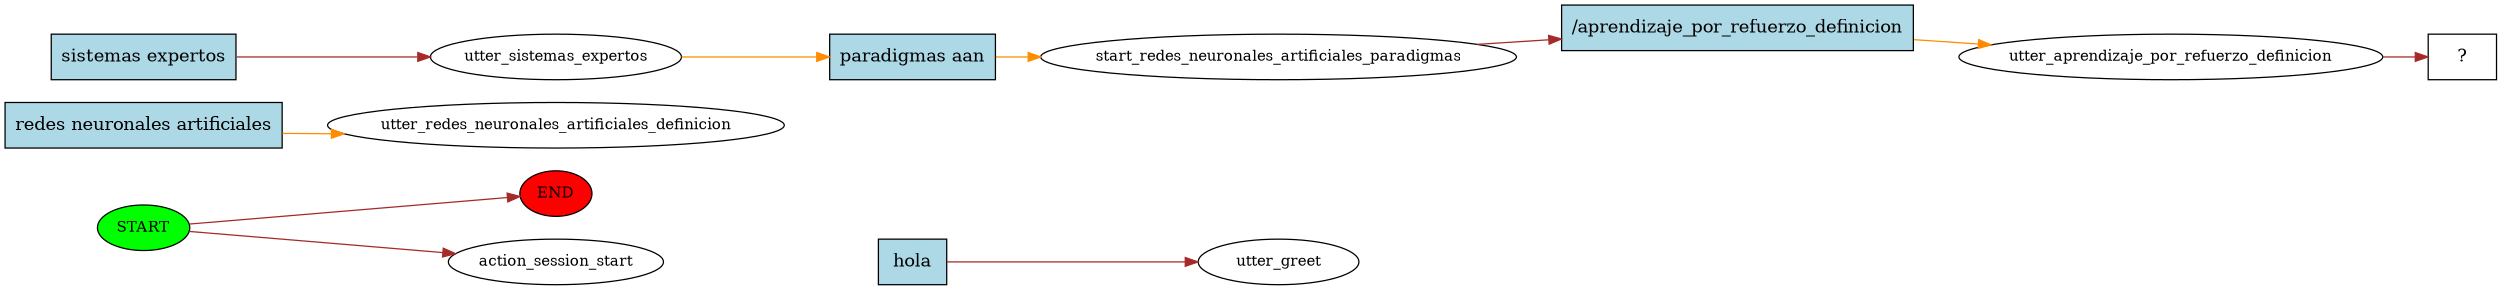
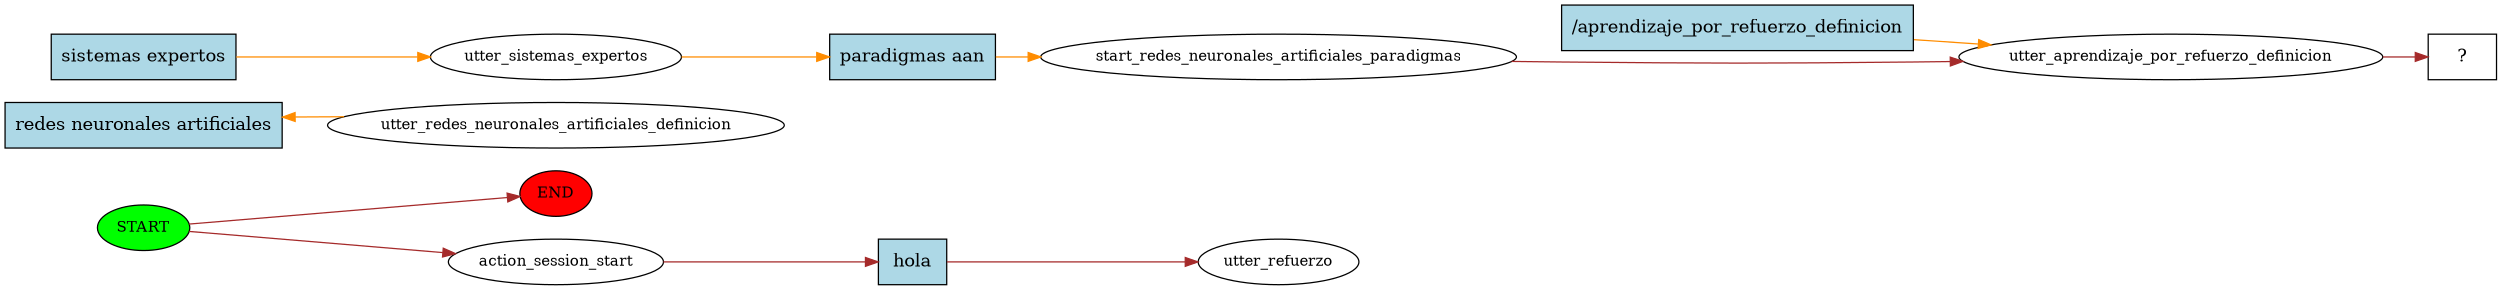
  digraph {
    rankdir=LR
    node [fontsize=12]
    edge [color=brown]
    n1 [fillcolor=green label=START style=filled]
    n2 [fillcolor=red label=END style=filled]
    n3 [label=action_session_start]
    n4 [fillcolor=lightblue label=hola shape=rect style=filled fontsize=""]
-   n5 [label=utter_greet]
+   n5 [label=utter_refuerzo]
    n6 [fillcolor=lightblue label="redes neuronales artificiales" shape=rect style=filled fontsize=""]
    n7 [label=utter_redes_neuronales_artificiales_definicion]
    n8 [fillcolor=lightblue label="sistemas expertos" shape=rect style=filled fontsize=""]
    n9 [label=utter_sistemas_expertos]
    n10 [fillcolor=lightblue label="paradigmas aan" shape=rect style=filled fontsize=""]
    n11 [label=start_redes_neuronales_artificiales_paradigmas]
    n12 [fillcolor=lightblue label="/aprendizaje_por_refuerzo_definicion" shape=rect style=filled fontsize=""]
    n13 [label=utter_aprendizaje_por_refuerzo_definicion]
    n14 [label="  ?  " shape=rect fontsize=""]
    n1 -> n2
    n1 -> n3
+   n3 -> n4
    n4 -> n5
-   n6 -> n7 [color=darkorange]
-   n8 -> n9
+   n7 -> n6 [color=darkorange]
+   n8 -> n9 [color=darkorange]
    n9 -> n10 [color=darkorange]
    n10 -> n11 [color=darkorange]
-   n11 -> n12
+   n11 -> n13
    n12 -> n13 [color=darkorange]
    n13 -> n14
  }
